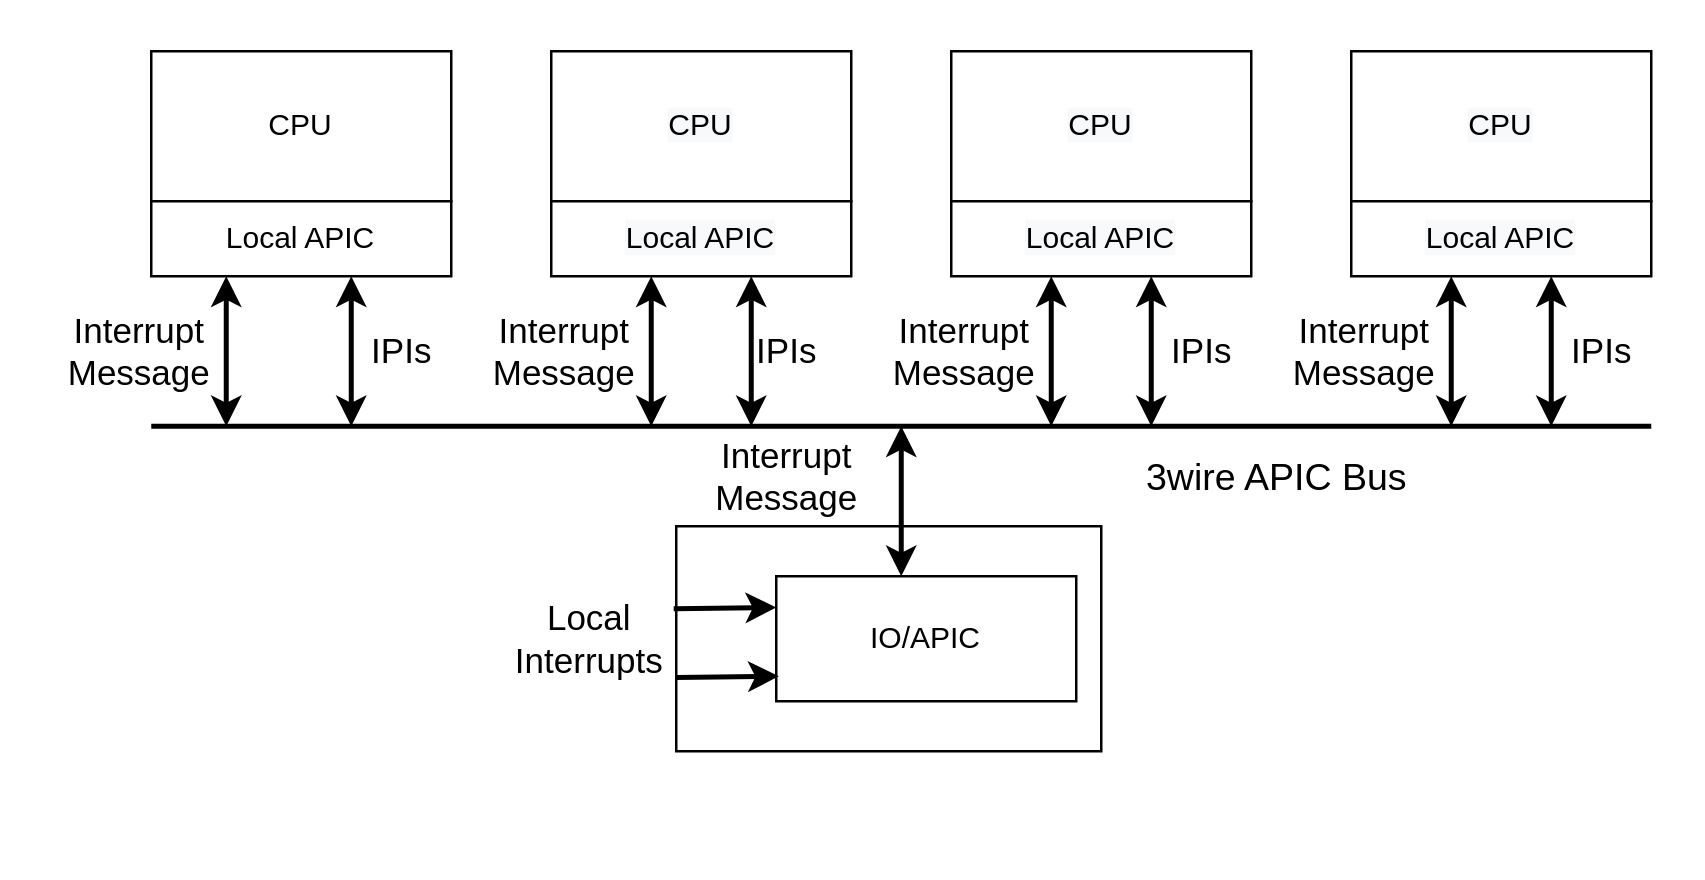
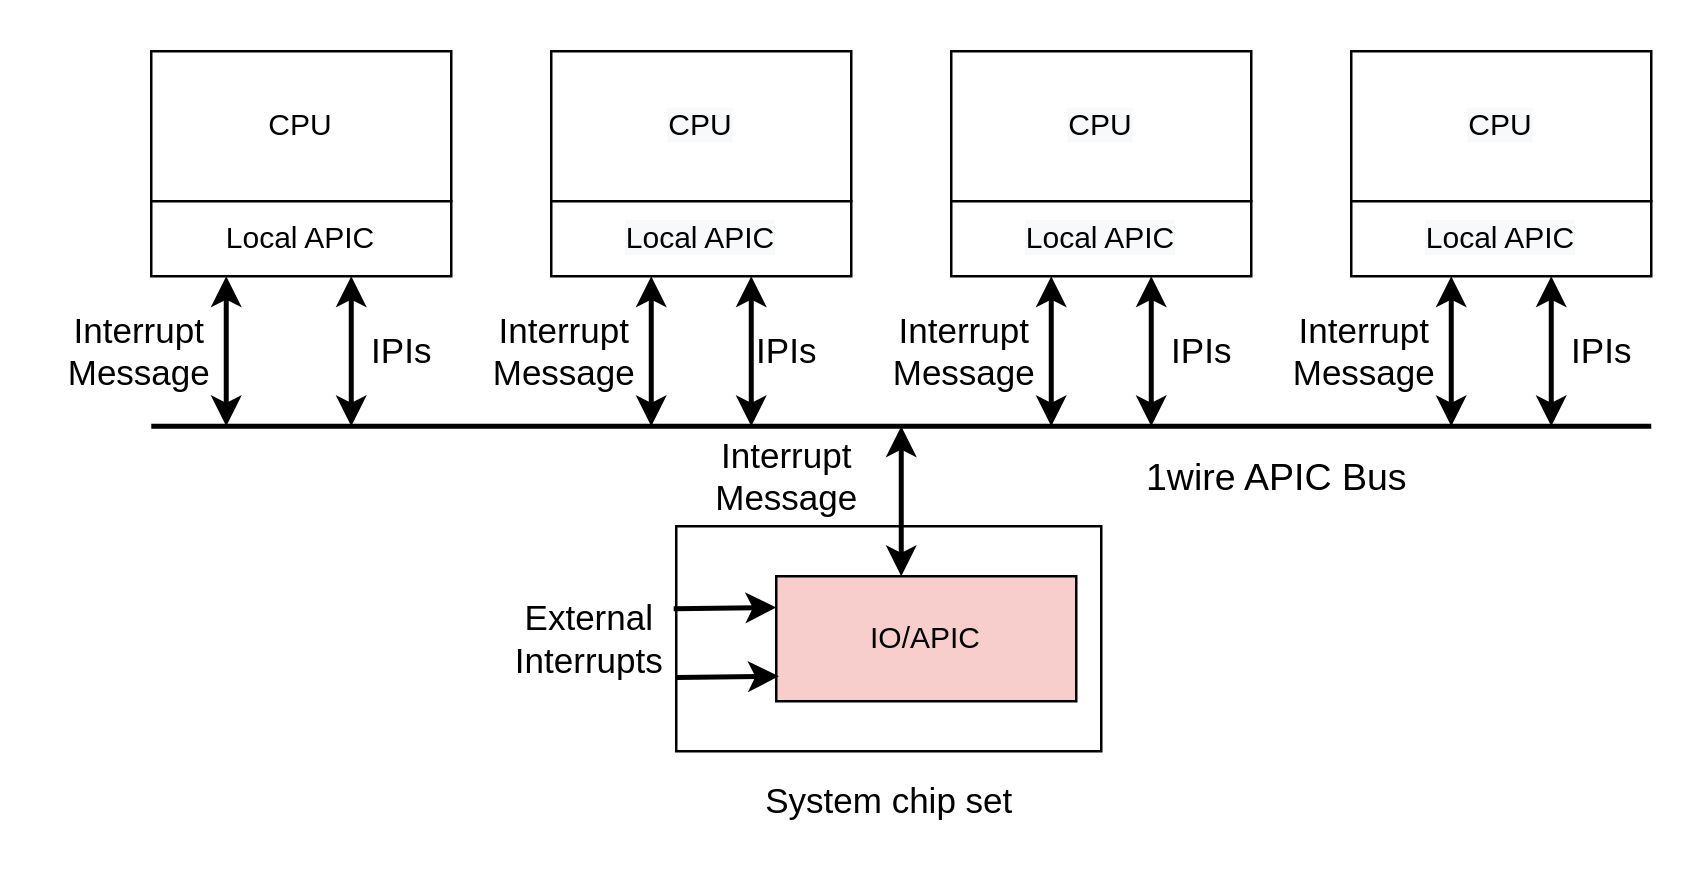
  <mxCell id="0" />
  <mxCell id="1" parent="0" />
  <mxCell id="2" value="CPU" style="rounded=0;whiteSpace=wrap;html=1;" vertex="1" parent="1"><mxGeometry x="60" y="20" width="120" height="60" as="geometry" /></mxCell>
  <mxCell id="3" value="Local APIC" style="rounded=0;whiteSpace=wrap;html=1;" vertex="1" parent="1"><mxGeometry x="60" y="80" width="120" height="30" as="geometry" /></mxCell>
  <mxCell id="4" value="&lt;meta charset=&quot;utf-8&quot;&gt;&lt;span style=&quot;color: rgb(0, 0, 0); font-family: helvetica; font-size: 12px; font-style: normal; font-weight: 400; letter-spacing: normal; text-align: center; text-indent: 0px; text-transform: none; word-spacing: 0px; background-color: rgb(248, 249, 250); display: inline; float: none;&quot;&gt;CPU&lt;/span&gt;" style="rounded=0;whiteSpace=wrap;html=1;" vertex="1" parent="1"><mxGeometry x="220" y="20" width="120" height="60" as="geometry" /></mxCell>
  <mxCell id="5" value="&lt;meta charset=&quot;utf-8&quot;&gt;&lt;span style=&quot;color: rgb(0, 0, 0); font-family: helvetica; font-size: 12px; font-style: normal; font-weight: 400; letter-spacing: normal; text-align: center; text-indent: 0px; text-transform: none; word-spacing: 0px; background-color: rgb(248, 249, 250); display: inline; float: none;&quot;&gt;Local APIC&lt;/span&gt;" style="rounded=0;whiteSpace=wrap;html=1;" vertex="1" parent="1"><mxGeometry x="220" y="80" width="120" height="30" as="geometry" /></mxCell>
  <mxCell id="6" value="&lt;meta charset=&quot;utf-8&quot;&gt;&lt;span style=&quot;color: rgb(0, 0, 0); font-family: helvetica; font-size: 12px; font-style: normal; font-weight: 400; letter-spacing: normal; text-align: center; text-indent: 0px; text-transform: none; word-spacing: 0px; background-color: rgb(248, 249, 250); display: inline; float: none;&quot;&gt;CPU&lt;/span&gt;" style="rounded=0;whiteSpace=wrap;html=1;" vertex="1" parent="1"><mxGeometry x="380" y="20" width="120" height="60" as="geometry" /></mxCell>
  <mxCell id="7" value="&lt;meta charset=&quot;utf-8&quot;&gt;&lt;span style=&quot;color: rgb(0, 0, 0); font-family: helvetica; font-size: 12px; font-style: normal; font-weight: 400; letter-spacing: normal; text-align: center; text-indent: 0px; text-transform: none; word-spacing: 0px; background-color: rgb(248, 249, 250); display: inline; float: none;&quot;&gt;Local APIC&lt;/span&gt;" style="rounded=0;whiteSpace=wrap;html=1;" vertex="1" parent="1"><mxGeometry x="380" y="80" width="120" height="30" as="geometry" /></mxCell>
  <mxCell id="8" value="&lt;meta charset=&quot;utf-8&quot;&gt;&lt;span style=&quot;color: rgb(0, 0, 0); font-family: helvetica; font-size: 12px; font-style: normal; font-weight: 400; letter-spacing: normal; text-align: center; text-indent: 0px; text-transform: none; word-spacing: 0px; background-color: rgb(248, 249, 250); display: inline; float: none;&quot;&gt;CPU&lt;/span&gt;" style="rounded=0;whiteSpace=wrap;html=1;" vertex="1" parent="1"><mxGeometry x="540" y="20" width="120" height="60" as="geometry" /></mxCell>
  <mxCell id="9" value="&lt;meta charset=&quot;utf-8&quot;&gt;&lt;span style=&quot;color: rgb(0, 0, 0); font-family: helvetica; font-size: 12px; font-style: normal; font-weight: 400; letter-spacing: normal; text-align: center; text-indent: 0px; text-transform: none; word-spacing: 0px; background-color: rgb(248, 249, 250); display: inline; float: none;&quot;&gt;Local APIC&lt;/span&gt;" style="rounded=0;whiteSpace=wrap;html=1;" vertex="1" parent="1"><mxGeometry x="540" y="80" width="120" height="30" as="geometry" /></mxCell>
  <mxCell id="10" value="" style="endArrow=none;html=1;strokeWidth=2;" edge="1" parent="1"><mxGeometry width="50" height="50" relative="1" as="geometry"><mxPoint x="60" y="170" as="sourcePoint" /><mxPoint x="660" y="170" as="targetPoint" /></mxGeometry></mxCell>
  <mxCell id="11" value="" style="endArrow=classic;startArrow=classic;html=1;strokeWidth=2;entryX=0.25;entryY=1;entryDx=0;entryDy=0;" edge="1" parent="1" target="3"><mxGeometry width="50" height="50" relative="1" as="geometry"><mxPoint x="90" y="170" as="sourcePoint" /><mxPoint x="140" y="110" as="targetPoint" /></mxGeometry></mxCell>
  <mxCell id="12" value="" style="endArrow=classic;startArrow=classic;html=1;strokeWidth=2;entryX=0.25;entryY=1;entryDx=0;entryDy=0;" edge="1" parent="1"><mxGeometry width="50" height="50" relative="1" as="geometry"><mxPoint x="140" y="170" as="sourcePoint" /><mxPoint x="140" y="110" as="targetPoint" /></mxGeometry></mxCell>
  <mxCell id="13" value="" style="endArrow=classic;startArrow=classic;html=1;strokeWidth=2;entryX=0.25;entryY=1;entryDx=0;entryDy=0;" edge="1" parent="1"><mxGeometry width="50" height="50" relative="1" as="geometry"><mxPoint x="260" y="170" as="sourcePoint" /><mxPoint x="260" y="110" as="targetPoint" /></mxGeometry></mxCell>
  <mxCell id="14" value="" style="endArrow=classic;startArrow=classic;html=1;strokeWidth=2;entryX=0.25;entryY=1;entryDx=0;entryDy=0;" edge="1" parent="1"><mxGeometry width="50" height="50" relative="1" as="geometry"><mxPoint x="300" y="170" as="sourcePoint" /><mxPoint x="300" y="110" as="targetPoint" /></mxGeometry></mxCell>
  <mxCell id="15" value="" style="endArrow=classic;startArrow=classic;html=1;strokeWidth=2;entryX=0.25;entryY=1;entryDx=0;entryDy=0;" edge="1" parent="1"><mxGeometry width="50" height="50" relative="1" as="geometry"><mxPoint x="420" y="170" as="sourcePoint" /><mxPoint x="420" y="110" as="targetPoint" /></mxGeometry></mxCell>
  <mxCell id="16" value="" style="endArrow=classic;startArrow=classic;html=1;strokeWidth=2;entryX=0.25;entryY=1;entryDx=0;entryDy=0;" edge="1" parent="1"><mxGeometry width="50" height="50" relative="1" as="geometry"><mxPoint x="460" y="170" as="sourcePoint" /><mxPoint x="460" y="110" as="targetPoint" /></mxGeometry></mxCell>
  <mxCell id="17" value="" style="endArrow=classic;startArrow=classic;html=1;strokeWidth=2;entryX=0.25;entryY=1;entryDx=0;entryDy=0;" edge="1" parent="1"><mxGeometry width="50" height="50" relative="1" as="geometry"><mxPoint x="580" y="170" as="sourcePoint" /><mxPoint x="580" y="110" as="targetPoint" /></mxGeometry></mxCell>
  <mxCell id="18" value="" style="endArrow=classic;startArrow=classic;html=1;strokeWidth=2;entryX=0.25;entryY=1;entryDx=0;entryDy=0;" edge="1" parent="1"><mxGeometry width="50" height="50" relative="1" as="geometry"><mxPoint x="620" y="170" as="sourcePoint" /><mxPoint x="620" y="110" as="targetPoint" /></mxGeometry></mxCell>
  <mxCell id="19" value="&lt;font style=&quot;font-size: 14px&quot;&gt;Interrupt&lt;br&gt;Message&lt;/font&gt;" style="text;html=1;align=center;verticalAlign=middle;resizable=0;points=[];autosize=1;" vertex="1" parent="1"><mxGeometry x="20" y="120" width="70" height="40" as="geometry" /></mxCell>
  <mxCell id="20" value="&lt;font style=&quot;font-size: 14px&quot;&gt;Interrupt&lt;br&gt;Message&lt;/font&gt;" style="text;html=1;align=center;verticalAlign=middle;resizable=0;points=[];autosize=1;" vertex="1" parent="1"><mxGeometry x="190" y="120" width="70" height="40" as="geometry" /></mxCell>
  <mxCell id="21" value="&lt;font style=&quot;font-size: 14px&quot;&gt;Interrupt&lt;br&gt;Message&lt;/font&gt;" style="text;html=1;align=center;verticalAlign=middle;resizable=0;points=[];autosize=1;" vertex="1" parent="1"><mxGeometry x="350" y="120" width="70" height="40" as="geometry" /></mxCell>
  <mxCell id="22" value="&lt;font style=&quot;font-size: 14px&quot;&gt;Interrupt&lt;br&gt;Message&lt;/font&gt;" style="text;html=1;align=center;verticalAlign=middle;resizable=0;points=[];autosize=1;" vertex="1" parent="1"><mxGeometry x="510" y="120" width="70" height="40" as="geometry" /></mxCell>
  <mxCell id="23" value="&lt;font style=&quot;font-size: 14px&quot;&gt;IPIs&lt;/font&gt;" style="text;html=1;align=center;verticalAlign=middle;resizable=0;points=[];autosize=1;" vertex="1" parent="1"><mxGeometry x="140" y="130" width="40" height="20" as="geometry" /></mxCell>
  <mxCell id="24" value="&lt;font style=&quot;font-size: 14px&quot;&gt;IPIs&lt;/font&gt;" style="text;html=1;align=center;verticalAlign=middle;resizable=0;points=[];autosize=1;" vertex="1" parent="1"><mxGeometry x="294" y="130" width="40" height="20" as="geometry" /></mxCell>
  <mxCell id="25" value="&lt;font style=&quot;font-size: 14px&quot;&gt;IPIs&lt;/font&gt;" style="text;html=1;align=center;verticalAlign=middle;resizable=0;points=[];autosize=1;" vertex="1" parent="1"><mxGeometry x="460" y="130" width="40" height="20" as="geometry" /></mxCell>
  <mxCell id="26" value="&lt;font style=&quot;font-size: 14px&quot;&gt;IPIs&lt;/font&gt;" style="text;html=1;align=center;verticalAlign=middle;resizable=0;points=[];autosize=1;" vertex="1" parent="1"><mxGeometry x="620" y="130" width="40" height="20" as="geometry" /></mxCell>
  <mxCell id="27" value="" style="rounded=0;whiteSpace=wrap;html=1;" vertex="1" parent="1"><mxGeometry x="270" y="210" width="170" height="90" as="geometry" /></mxCell>
- <mxCell id="28" value="IO/APIC" style="rounded=0;whiteSpace=wrap;html=1;" vertex="1" parent="1"><mxGeometry x="310" y="230" width="120" height="50" as="geometry" /></mxCell>
+ <mxCell id="28" value="IO/APIC" style="rounded=0;whiteSpace=wrap;html=1;fillColor=#f8cecc;" vertex="1" parent="1"><mxGeometry x="310" y="230" width="120" height="50" as="geometry" /></mxCell>
  <mxCell id="29" value="" style="endArrow=classic;html=1;strokeWidth=2;entryX=0;entryY=0.25;entryDx=0;entryDy=0;exitX=-0.006;exitY=0.367;exitDx=0;exitDy=0;exitPerimeter=0;" edge="1" parent="1" source="27" target="28"><mxGeometry width="50" height="50" relative="1" as="geometry"><mxPoint x="180" y="270" as="sourcePoint" /><mxPoint x="230" y="220" as="targetPoint" /></mxGeometry></mxCell>
  <mxCell id="30" value="" style="endArrow=classic;html=1;strokeWidth=2;entryX=0;entryY=0.25;entryDx=0;entryDy=0;exitX=-0.006;exitY=0.367;exitDx=0;exitDy=0;exitPerimeter=0;" edge="1" parent="1"><mxGeometry width="50" height="50" relative="1" as="geometry"><mxPoint x="270" y="270.53" as="sourcePoint" /><mxPoint x="311.02" y="270" as="targetPoint" /></mxGeometry></mxCell>
- <mxCell id="31" value="&lt;font style=&quot;font-size: 14px&quot;&gt;Local&lt;br&gt;Interrupts&lt;/font&gt;" style="text;html=1;align=center;verticalAlign=middle;resizable=0;points=[];autosize=1;" vertex="1" parent="1"><mxGeometry x="200" y="235" width="70" height="40" as="geometry" /></mxCell>
+ <mxCell id="31" value="&lt;font style=&quot;font-size: 14px&quot;&gt;External&lt;br&gt;Interrupts&lt;/font&gt;" style="text;html=1;align=center;verticalAlign=middle;resizable=0;points=[];autosize=1;" vertex="1" parent="1"><mxGeometry x="200" y="235" width="70" height="40" as="geometry" /></mxCell>
  <mxCell id="32" value="" style="endArrow=classic;startArrow=classic;html=1;strokeWidth=2;entryX=0.25;entryY=1;entryDx=0;entryDy=0;" edge="1" parent="1"><mxGeometry width="50" height="50" relative="1" as="geometry"><mxPoint x="360" y="230" as="sourcePoint" /><mxPoint x="360" y="170" as="targetPoint" /></mxGeometry></mxCell>
  <mxCell id="33" value="&lt;font style=&quot;font-size: 14px&quot;&gt;Interrupt&lt;br&gt;Message&lt;/font&gt;" style="text;html=1;align=center;verticalAlign=middle;resizable=0;points=[];autosize=1;" vertex="1" parent="1"><mxGeometry x="279" y="170" width="70" height="40" as="geometry" /></mxCell>
- <mxCell id="35" value="&lt;font style=&quot;font-size: 15px&quot;&gt;3wire APIC Bus&lt;/font&gt;" style="text;html=1;align=center;verticalAlign=middle;resizable=0;points=[];autosize=1;" vertex="1" parent="1"><mxGeometry x="450" y="180" width="120" height="20" as="geometry" /></mxCell>
+ <mxCell id="34" value="&lt;font style=&quot;font-size: 14px&quot;&gt;System chip set&lt;/font&gt;" style="text;html=1;align=center;verticalAlign=middle;resizable=0;points=[];autosize=1;" vertex="1" parent="1"><mxGeometry x="300" y="310" width="110" height="20" as="geometry" /></mxCell>
+ <mxCell id="35" value="&lt;font style=&quot;font-size: 15px&quot;&gt;1wire APIC Bus&lt;/font&gt;" style="text;html=1;align=center;verticalAlign=middle;resizable=0;points=[];autosize=1;" vertex="1" parent="1"><mxGeometry x="450" y="180" width="120" height="20" as="geometry" /></mxCell>
